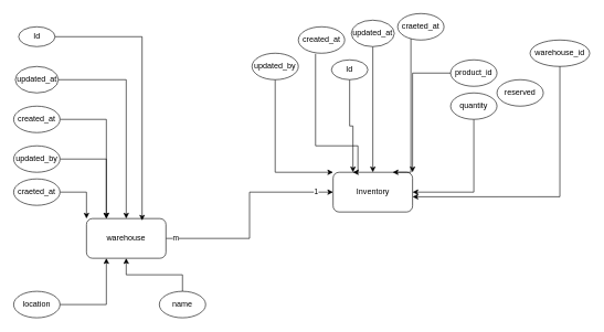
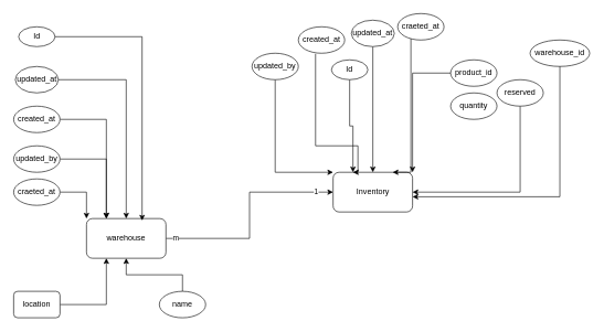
  <mxCell id="0" />
  <mxCell id="1" parent="0" />
  <mxCell id="2" value="Inventory" style="rounded=1;whiteSpace=wrap;html=1;" vertex="1" parent="1"><mxGeometry x="502.5" y="260" width="120" height="60" as="geometry" /></mxCell>
  <mxCell id="3" style="edgeStyle=orthogonalEdgeStyle;rounded=0;orthogonalLoop=1;jettySize=auto;html=1;entryX=0.25;entryY=0;entryDx=0;entryDy=0;" edge="1" parent="1" source="4" target="2"><mxGeometry relative="1" as="geometry" /></mxCell>
  <mxCell id="4" value="Id" style="ellipse;whiteSpace=wrap;html=1;" vertex="1" parent="1"><mxGeometry x="500" y="90" width="55" height="30" as="geometry" /></mxCell>
  <mxCell id="5" style="edgeStyle=orthogonalEdgeStyle;rounded=0;orthogonalLoop=1;jettySize=auto;html=1;entryX=0.75;entryY=0;entryDx=0;entryDy=0;" edge="1" parent="1" source="6" target="2"><mxGeometry relative="1" as="geometry"><Array as="points"><mxPoint x="620" y="110" /><mxPoint x="620" y="110" /></Array></mxGeometry></mxCell>
  <mxCell id="6" value="craeted_at" style="ellipse;whiteSpace=wrap;html=1;" vertex="1" parent="1"><mxGeometry x="600" y="20" width="70" height="40" as="geometry" /></mxCell>
  <mxCell id="7" style="edgeStyle=orthogonalEdgeStyle;rounded=0;orthogonalLoop=1;jettySize=auto;html=1;entryX=0.25;entryY=0;entryDx=0;entryDy=0;exitX=0.371;exitY=1.025;exitDx=0;exitDy=0;exitPerimeter=0;" edge="1" parent="1" source="8" target="2"><mxGeometry relative="1" as="geometry"><Array as="points"><mxPoint x="476" y="220" /><mxPoint x="540" y="220" /><mxPoint x="540" y="260" /></Array></mxGeometry></mxCell>
  <mxCell id="8" value="created_at" style="ellipse;whiteSpace=wrap;html=1;" vertex="1" parent="1"><mxGeometry x="450" y="40" width="70" height="40" as="geometry" /></mxCell>
  <mxCell id="9" style="edgeStyle=orthogonalEdgeStyle;rounded=0;orthogonalLoop=1;jettySize=auto;html=1;entryX=0.5;entryY=0;entryDx=0;entryDy=0;" edge="1" parent="1" source="10" target="2"><mxGeometry relative="1" as="geometry" /></mxCell>
  <mxCell id="10" value="updated_at" style="ellipse;whiteSpace=wrap;html=1;" vertex="1" parent="1"><mxGeometry x="530" y="30" width="65" height="40" as="geometry" /></mxCell>
  <mxCell id="11" style="edgeStyle=orthogonalEdgeStyle;rounded=0;orthogonalLoop=1;jettySize=auto;html=1;entryX=0;entryY=0;entryDx=0;entryDy=0;" edge="1" parent="1" source="12" target="2"><mxGeometry relative="1" as="geometry"><Array as="points"><mxPoint x="415" y="260" /></Array></mxGeometry></mxCell>
  <mxCell id="12" value="updated&lt;span style=&quot;background-color: transparent; color: light-dark(rgb(0, 0, 0), rgb(255, 255, 255));&quot;&gt;_by&lt;/span&gt;" style="ellipse;whiteSpace=wrap;html=1;" vertex="1" parent="1"><mxGeometry x="380" y="80" width="70" height="40" as="geometry" /></mxCell>
  <mxCell id="13" style="edgeStyle=orthogonalEdgeStyle;rounded=0;orthogonalLoop=1;jettySize=auto;html=1;entryX=1;entryY=0;entryDx=0;entryDy=0;" edge="1" parent="1" source="14" target="2"><mxGeometry relative="1" as="geometry" /></mxCell>
  <mxCell id="14" value="product_id" style="ellipse;whiteSpace=wrap;html=1;" vertex="1" parent="1"><mxGeometry x="680" y="90" width="70" height="40" as="geometry" /></mxCell>
- <mxCell id="15" style="edgeStyle=orthogonalEdgeStyle;rounded=0;orthogonalLoop=1;jettySize=auto;html=1;entryX=1;entryY=0.5;entryDx=0;entryDy=0;exitX=0.5;exitY=1;exitDx=0;exitDy=0;" edge="1" parent="1" source="16" target="2"><mxGeometry relative="1" as="geometry" /></mxCell>
  <mxCell id="16" value="quantity" style="ellipse;whiteSpace=wrap;html=1;" vertex="1" parent="1"><mxGeometry x="680" y="140" width="70" height="40" as="geometry" /></mxCell>
+ <mxCell id="17" style="edgeStyle=orthogonalEdgeStyle;rounded=0;orthogonalLoop=1;jettySize=auto;html=1;entryX=1;entryY=0.5;entryDx=0;entryDy=0;exitX=0.5;exitY=1;exitDx=0;exitDy=0;" edge="1" parent="1" source="18" target="2"><mxGeometry relative="1" as="geometry"><Array as="points"><mxPoint x="785" y="290" /></Array></mxGeometry></mxCell>
  <mxCell id="18" value="reserved" style="ellipse;whiteSpace=wrap;html=1;" vertex="1" parent="1"><mxGeometry x="750" y="120" width="70" height="40" as="geometry" /></mxCell>
  <mxCell id="19" value="warehouse_id" style="ellipse;whiteSpace=wrap;html=1;" vertex="1" parent="1"><mxGeometry x="800" width="90" height="40" as="geometry" y="60" /></mxCell>
  <mxCell id="20" style="edgeStyle=orthogonalEdgeStyle;rounded=0;orthogonalLoop=1;jettySize=auto;html=1;entryX=1;entryY=0.617;entryDx=0;entryDy=0;entryPerimeter=0;exitX=0.5;exitY=1;exitDx=0;exitDy=0;" edge="1" parent="1" source="19" target="2"><mxGeometry relative="1" as="geometry" /></mxCell>
  <mxCell id="21" style="edgeStyle=orthogonalEdgeStyle;rounded=0;orthogonalLoop=1;jettySize=auto;html=1;entryX=0;entryY=0.5;entryDx=0;entryDy=0;" edge="1" parent="1" source="24" target="2"><mxGeometry relative="1" as="geometry" /></mxCell>
  <mxCell id="22" value="m" style="edgeLabel;html=1;align=center;verticalAlign=middle;resizable=0;points=[];" vertex="1" connectable="0" parent="21"><mxGeometry x="-0.919" y="-1" relative="1" as="geometry"><mxPoint x="1" y="-2" as="offset" /></mxGeometry></mxCell>
  <mxCell id="23" value="1" style="edgeLabel;html=1;align=center;verticalAlign=middle;resizable=0;points=[];" vertex="1" connectable="0" parent="21"><mxGeometry x="0.774" relative="1" as="geometry"><mxPoint x="10" y="-1" as="offset" /></mxGeometry></mxCell>
  <mxCell id="24" value="warehouse" style="rounded=1;whiteSpace=wrap;html=1;" vertex="1" parent="1"><mxGeometry x="130" y="330" width="120" height="60" as="geometry" /></mxCell>
  <mxCell id="25" value="Id" style="ellipse;whiteSpace=wrap;html=1;" vertex="1" parent="1"><mxGeometry x="27.5" y="40" width="55" height="30" as="geometry" /></mxCell>
  <mxCell id="26" style="edgeStyle=orthogonalEdgeStyle;rounded=0;orthogonalLoop=1;jettySize=auto;html=1;entryX=0;entryY=0;entryDx=0;entryDy=0;" edge="1" parent="1" source="27" target="24"><mxGeometry relative="1" as="geometry" /></mxCell>
  <mxCell id="27" value="craeted_at" style="ellipse;whiteSpace=wrap;html=1;" vertex="1" parent="1"><mxGeometry x="20" y="270" width="70" height="40" as="geometry" /></mxCell>
  <mxCell id="28" style="edgeStyle=orthogonalEdgeStyle;rounded=0;orthogonalLoop=1;jettySize=auto;html=1;entryX=0.25;entryY=0;entryDx=0;entryDy=0;" edge="1" parent="1" source="29" target="24"><mxGeometry relative="1" as="geometry" /></mxCell>
  <mxCell id="29" value="created_at" style="ellipse;whiteSpace=wrap;html=1;" vertex="1" parent="1"><mxGeometry x="20" y="160" width="70" height="40" as="geometry" /></mxCell>
  <mxCell id="30" style="edgeStyle=orthogonalEdgeStyle;rounded=0;orthogonalLoop=1;jettySize=auto;html=1;" edge="1" parent="1" source="31" target="24"><mxGeometry relative="1" as="geometry" /></mxCell>
  <mxCell id="31" value="updated_at" style="ellipse;whiteSpace=wrap;html=1;" vertex="1" parent="1"><mxGeometry x="22.5" y="100" width="65" height="40" as="geometry" /></mxCell>
  <mxCell id="32" style="edgeStyle=orthogonalEdgeStyle;rounded=0;orthogonalLoop=1;jettySize=auto;html=1;entryX=0.25;entryY=0;entryDx=0;entryDy=0;" edge="1" parent="1" source="33" target="24"><mxGeometry relative="1" as="geometry" /></mxCell>
  <mxCell id="33" value="updated&lt;span style=&quot;background-color: transparent; color: light-dark(rgb(0, 0, 0), rgb(255, 255, 255));&quot;&gt;_by&lt;/span&gt;" style="ellipse;whiteSpace=wrap;html=1;" vertex="1" parent="1"><mxGeometry x="20" y="220" width="70" height="40" as="geometry" /></mxCell>
  <mxCell id="34" style="edgeStyle=orthogonalEdgeStyle;rounded=0;orthogonalLoop=1;jettySize=auto;html=1;entryX=0.7;entryY=0.05;entryDx=0;entryDy=0;entryPerimeter=0;" edge="1" parent="1" source="25" target="24"><mxGeometry relative="1" as="geometry" /></mxCell>
  <mxCell id="35" style="edgeStyle=orthogonalEdgeStyle;rounded=0;orthogonalLoop=1;jettySize=auto;html=1;entryX=0.5;entryY=1;entryDx=0;entryDy=0;" edge="1" parent="1" source="36" target="24"><mxGeometry relative="1" as="geometry" /></mxCell>
  <mxCell id="36" value="name" style="ellipse;whiteSpace=wrap;html=1;" vertex="1" parent="1"><mxGeometry x="240" y="440" width="70" height="40" as="geometry" /></mxCell>
  <mxCell id="37" style="edgeStyle=orthogonalEdgeStyle;rounded=0;orthogonalLoop=1;jettySize=auto;html=1;entryX=0.25;entryY=1;entryDx=0;entryDy=0;" edge="1" parent="1" source="38" target="24"><mxGeometry relative="1" as="geometry" /></mxCell>
- <mxCell id="38" value="location" style="ellipse;whiteSpace=wrap;html=1;" vertex="1" parent="1"><mxGeometry x="20" y="440" width="70" height="40" as="geometry" /></mxCell>
+ <mxCell id="38" value="location" style="whiteSpace=wrap;html=1;rounded=1;" vertex="1" parent="1"><mxGeometry x="20" y="440" width="70" height="40" as="geometry" /></mxCell>
